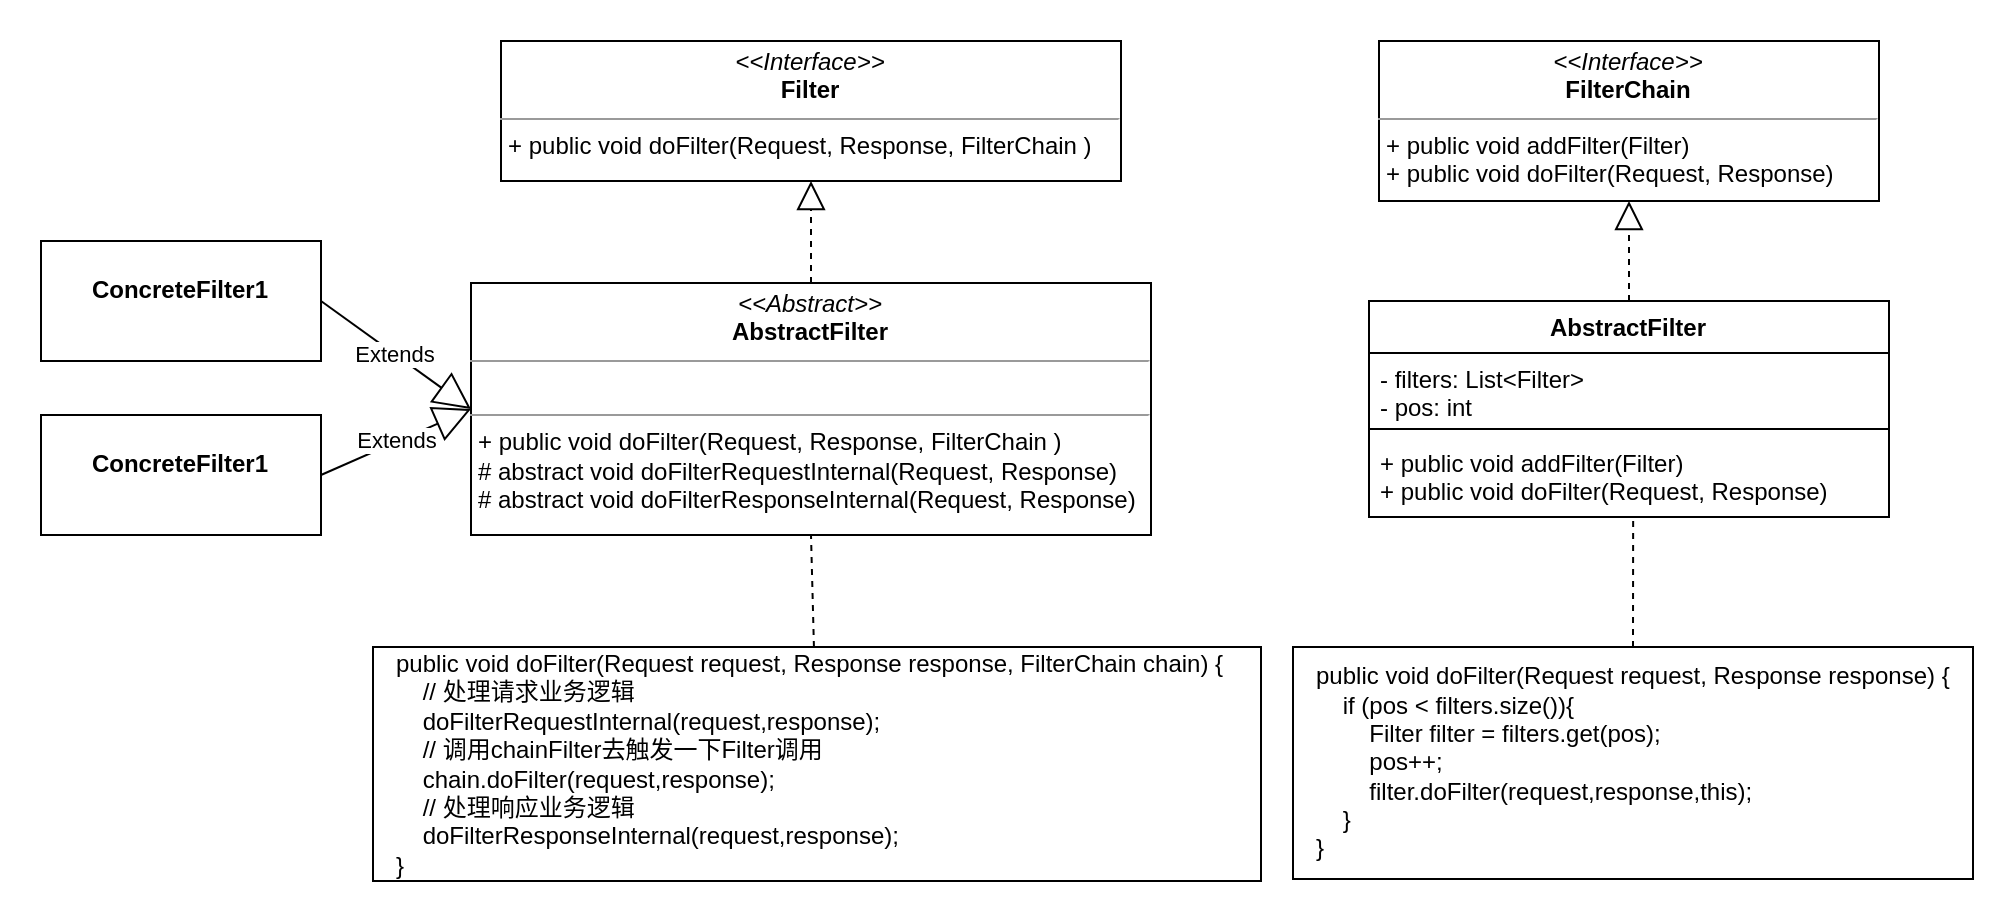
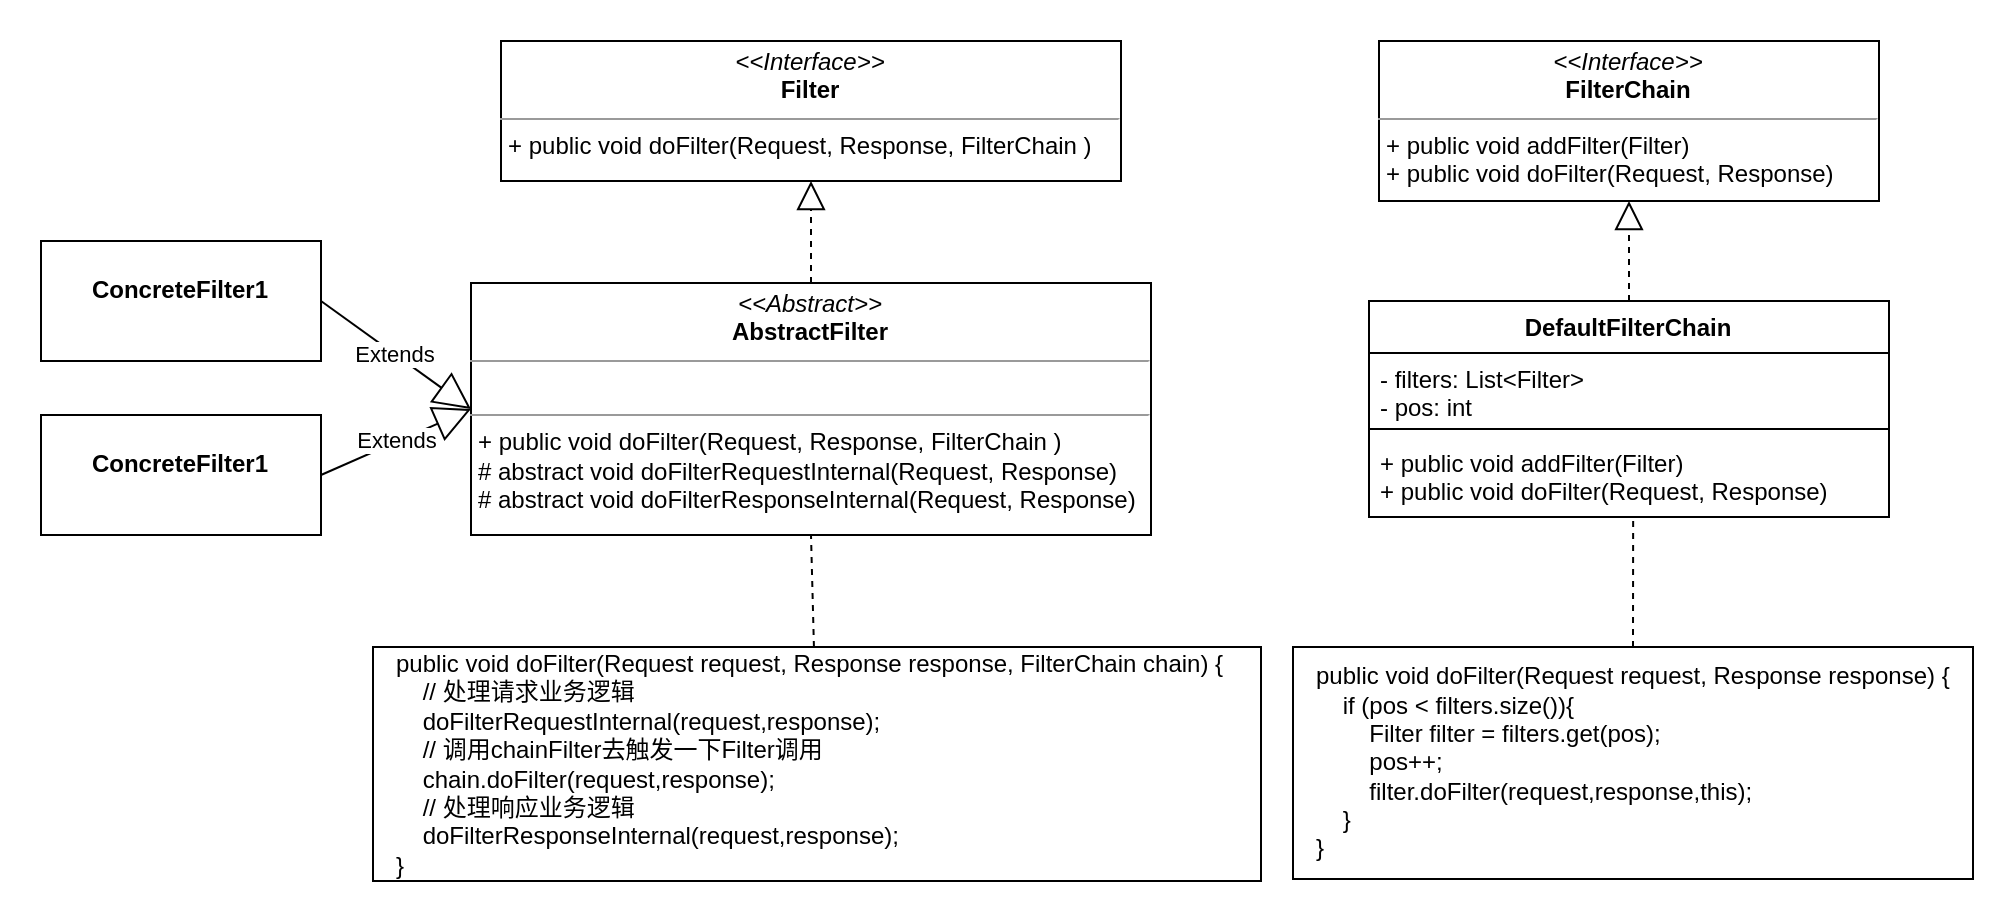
  <mxCell id="0" />
  <mxCell id="1" parent="0" />
- <mxCell id="2" value="AbstractFilter" style="swimlane;fontStyle=1;align=center;verticalAlign=top;childLayout=stackLayout;horizontal=1;startSize=26;horizontalStack=0;resizeParent=1;resizeParentMax=0;resizeLast=0;collapsible=1;marginBottom=0;" vertex="1" parent="1"><mxGeometry x="684" y="150" width="260" height="108" as="geometry" /></mxCell>
+ <mxCell id="2" value="DefaultFilterChain" style="swimlane;fontStyle=1;align=center;verticalAlign=top;childLayout=stackLayout;horizontal=1;startSize=26;horizontalStack=0;resizeParent=1;resizeParentMax=0;resizeLast=0;collapsible=1;marginBottom=0;" vertex="1" parent="1"><mxGeometry x="684" y="150" width="260" height="108" as="geometry" /></mxCell>
  <mxCell id="3" value="- filters: List&lt;Filter&gt;&#10;- pos: int" style="text;strokeColor=none;fillColor=none;align=left;verticalAlign=top;spacingLeft=4;spacingRight=4;overflow=hidden;rotatable=0;points=[[0,0.5],[1,0.5]];portConstraint=eastwest;" vertex="1" parent="2"><mxGeometry y="26" width="260" height="34" as="geometry" /></mxCell>
  <mxCell id="4" value="" style="line;strokeWidth=1;fillColor=none;align=left;verticalAlign=middle;spacingTop=-1;spacingLeft=3;spacingRight=3;rotatable=0;labelPosition=right;points=[];portConstraint=eastwest;" vertex="1" parent="2"><mxGeometry y="60" width="260" height="8" as="geometry" /></mxCell>
  <mxCell id="5" value="+ public void addFilter(Filter)&#10;+ public void doFilter(Request, Response)" style="text;strokeColor=none;fillColor=none;align=left;verticalAlign=top;spacingLeft=4;spacingRight=4;overflow=hidden;rotatable=0;points=[[0,0.5],[1,0.5]];portConstraint=eastwest;" vertex="1" parent="2"><mxGeometry y="68" width="260" height="40" as="geometry" /></mxCell>
  <mxCell id="6" value="&lt;p style=&quot;margin: 0px ; margin-top: 4px ; text-align: center&quot;&gt;&lt;i&gt;&amp;lt;&amp;lt;Interface&amp;gt;&amp;gt;&lt;/i&gt;&lt;br&gt;&lt;b&gt;Filter&lt;/b&gt;&lt;/p&gt;&lt;hr size=&quot;1&quot;&gt;&lt;p style=&quot;margin: 0px ; margin-left: 4px&quot;&gt;&lt;/p&gt;&lt;p style=&quot;margin: 0px ; margin-left: 4px&quot;&gt;+ public void doFilter(Request, Response, FilterChain )&lt;br&gt;&lt;br&gt;&lt;/p&gt;" style="verticalAlign=top;align=left;overflow=fill;fontSize=12;fontFamily=Helvetica;html=1;" vertex="1" parent="1"><mxGeometry x="250" y="20" width="310" height="70" as="geometry" /></mxCell>
  <mxCell id="7" value="&lt;p style=&quot;margin: 0px ; margin-top: 4px ; text-align: center&quot;&gt;&lt;i&gt;&amp;lt;&amp;lt;Interface&amp;gt;&amp;gt;&lt;/i&gt;&lt;br&gt;&lt;b&gt;FilterChain&lt;/b&gt;&lt;/p&gt;&lt;hr size=&quot;1&quot;&gt;&lt;p style=&quot;margin: 0px ; margin-left: 4px&quot;&gt;&lt;/p&gt;&lt;p style=&quot;margin: 0px ; margin-left: 4px&quot;&gt;+ public void addFilter(Filter)&lt;br&gt;+ public void doFilter(Request, Response)&lt;/p&gt;" style="verticalAlign=top;align=left;overflow=fill;fontSize=12;fontFamily=Helvetica;html=1;" vertex="1" parent="1"><mxGeometry x="689" y="20" width="250" height="80" as="geometry" /></mxCell>
  <mxCell id="8" value="" style="endArrow=block;dashed=1;endFill=0;endSize=12;html=1;exitX=0.5;exitY=0;exitDx=0;exitDy=0;entryX=0.5;entryY=1;entryDx=0;entryDy=0;" edge="1" parent="1" source="2" target="7"><mxGeometry width="160" relative="1" as="geometry"><mxPoint x="605" y="210" as="sourcePoint" /><mxPoint x="765" y="210" as="targetPoint" /></mxGeometry></mxCell>
  <mxCell id="9" value="&lt;p style=&quot;margin: 0px ; margin-top: 4px ; text-align: center&quot;&gt;&lt;i&gt;&amp;lt;&amp;lt;Abstract&amp;gt;&amp;gt;&lt;/i&gt;&lt;br&gt;&lt;b&gt;AbstractFilter&lt;/b&gt;&lt;br&gt;&lt;/p&gt;&lt;hr size=&quot;1&quot;&gt;&lt;p style=&quot;margin: 0px ; margin-left: 4px&quot;&gt;&lt;br&gt;&lt;/p&gt;&lt;hr size=&quot;1&quot;&gt;&lt;p style=&quot;margin: 0px ; margin-left: 4px&quot;&gt;+ public void doFilter(Request, Response, FilterChain )&lt;br&gt;&lt;/p&gt;&lt;p style=&quot;margin: 0px ; margin-left: 4px&quot;&gt;# abstract void doFilterRequestInternal(Request, Response)&lt;br&gt;# abstract void doFilterResponseInternal(Request, Response)&lt;br&gt;&lt;/p&gt;" style="verticalAlign=top;align=left;overflow=fill;fontSize=12;fontFamily=Helvetica;html=1;" vertex="1" parent="1"><mxGeometry x="235" y="141" width="340" height="126" as="geometry" /></mxCell>
  <mxCell id="10" value="" style="endArrow=block;dashed=1;endFill=0;endSize=12;html=1;exitX=0.5;exitY=0;exitDx=0;exitDy=0;entryX=0.5;entryY=1;entryDx=0;entryDy=0;" edge="1" parent="1" source="9" target="6"><mxGeometry width="160" relative="1" as="geometry"><mxPoint x="824" y="160" as="sourcePoint" /><mxPoint x="824" y="110" as="targetPoint" /></mxGeometry></mxCell>
  <mxCell id="11" value="&lt;div&gt;public void doFilter(Request request, Response response) {&lt;/div&gt;&lt;div&gt;&amp;nbsp; &amp;nbsp; if (pos &amp;lt; filters.size()){&lt;/div&gt;&lt;div&gt;&amp;nbsp; &amp;nbsp; &amp;nbsp; &amp;nbsp; Filter filter = filters.get(pos);&lt;/div&gt;&lt;div&gt;&amp;nbsp; &amp;nbsp; &amp;nbsp; &amp;nbsp; pos++;&lt;/div&gt;&lt;div&gt;&amp;nbsp; &amp;nbsp; &amp;nbsp; &amp;nbsp; filter.doFilter(request,response,this);&lt;/div&gt;&lt;div&gt;&amp;nbsp; &amp;nbsp; }&lt;/div&gt;&lt;div&gt;}&lt;/div&gt;" style="rounded=0;whiteSpace=wrap;html=1;align=left;spacingLeft=10;" vertex="1" parent="1"><mxGeometry x="646" y="323" width="340" height="116" as="geometry" /></mxCell>
  <mxCell id="12" value="" style="endArrow=none;dashed=1;html=1;entryX=0.508;entryY=1.015;entryDx=0;entryDy=0;entryPerimeter=0;exitX=0.5;exitY=0;exitDx=0;exitDy=0;" edge="1" parent="1" source="11" target="5"><mxGeometry width="50" height="50" relative="1" as="geometry"><mxPoint x="480" y="200" as="sourcePoint" /><mxPoint x="530" y="150" as="targetPoint" /></mxGeometry></mxCell>
  <mxCell id="13" value="&lt;div&gt;public void doFilter(Request request, Response response, FilterChain chain) {&lt;/div&gt;&lt;div&gt;&amp;nbsp; &amp;nbsp; // 处理请求业务逻辑&lt;/div&gt;&lt;div&gt;&amp;nbsp; &amp;nbsp; doFilterRequestInternal(request,response);&lt;/div&gt;&amp;nbsp; &amp;nbsp; // 调用chainFilter去触发一下Filter调用&lt;br&gt;&lt;div&gt;&amp;nbsp; &amp;nbsp; chain.doFilter(request,response);&lt;span&gt;&amp;nbsp; &amp;nbsp;&amp;nbsp;&lt;/span&gt;&lt;/div&gt;&amp;nbsp; &amp;nbsp; // 处理响应业务逻辑&lt;div&gt;&amp;nbsp; &amp;nbsp; doFilterResponseInternal(request,response);&lt;/div&gt;&lt;div&gt;}&lt;/div&gt;" style="rounded=0;whiteSpace=wrap;html=1;align=left;spacingLeft=10;" vertex="1" parent="1"><mxGeometry x="186" y="323" width="444" height="117" as="geometry" /></mxCell>
  <mxCell id="14" value="" style="endArrow=none;dashed=1;html=1;entryX=0.5;entryY=1;entryDx=0;entryDy=0;" edge="1" parent="1" source="13" target="9"><mxGeometry width="50" height="50" relative="1" as="geometry"><mxPoint x="826" y="330" as="sourcePoint" /><mxPoint x="826.08" y="268.6" as="targetPoint" /></mxGeometry></mxCell>
  <mxCell id="15" value="&lt;p style=&quot;margin: 0px ; margin-top: 4px ; text-align: center&quot;&gt;&lt;br&gt;&lt;b&gt;ConcreteFilter1&lt;/b&gt;&lt;/p&gt;" style="verticalAlign=top;align=left;overflow=fill;fontSize=12;fontFamily=Helvetica;html=1;" vertex="1" parent="1"><mxGeometry x="20" y="120" width="140" height="60" as="geometry" /></mxCell>
  <mxCell id="16" value="&lt;p style=&quot;margin: 0px ; margin-top: 4px ; text-align: center&quot;&gt;&lt;br&gt;&lt;b&gt;ConcreteFilter1&lt;/b&gt;&lt;/p&gt;" style="verticalAlign=top;align=left;overflow=fill;fontSize=12;fontFamily=Helvetica;html=1;" vertex="1" parent="1"><mxGeometry x="20" y="207" width="140" height="60" as="geometry" /></mxCell>
  <mxCell id="17" value="Extends" style="endArrow=block;endSize=16;endFill=0;html=1;exitX=1;exitY=0.5;exitDx=0;exitDy=0;entryX=0;entryY=0.5;entryDx=0;entryDy=0;" edge="1" parent="1" source="15" target="9"><mxGeometry width="160" relative="1" as="geometry"><mxPoint x="420" y="290" as="sourcePoint" /><mxPoint x="580" y="290" as="targetPoint" /></mxGeometry></mxCell>
  <mxCell id="18" value="Extends" style="endArrow=block;endSize=16;endFill=0;html=1;exitX=1;exitY=0.5;exitDx=0;exitDy=0;entryX=0;entryY=0.5;entryDx=0;entryDy=0;" edge="1" parent="1" source="16" target="9"><mxGeometry width="160" relative="1" as="geometry"><mxPoint x="170" y="160" as="sourcePoint" /><mxPoint x="245" y="214" as="targetPoint" /></mxGeometry></mxCell>
